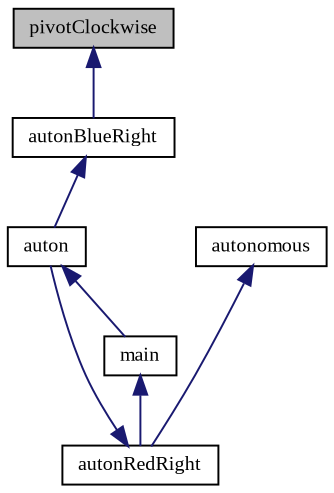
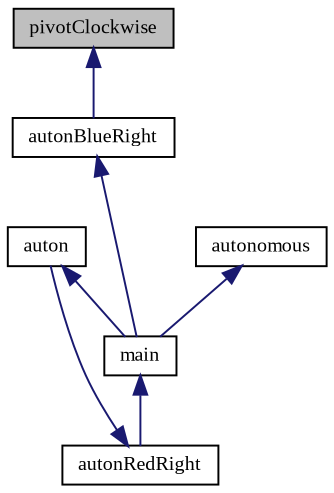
  digraph {
    fontname="Liberation Serif"
    rankdir=TB
    node [color=black fillcolor=white fontname="Liberation Serif" fontsize=10 shape=record style=filled]
    edge [color=midnightblue dir=back fontname="Liberation Serif" fontsize=10 labelfontname=Helvetica labelfontsize=10 style=solid]
    n1 [fillcolor=grey75 fontcolor=black height=0.2 label=pivotClockwise width=0.4]
    n2 [height=0.2 label=autonBlueRight width=0.4]
    n3 [height=0.2 label=auton width=0.4]
    n4 [height=0.2 label=autonRedRight width=0.4]
    n5 [height=0.2 label=main width=0.4]
    n6 [height=0.2 label=autonomous width=0.4]
    n1 -> n2
-   n2 -> n3
+   n2 -> n5
    n3 -> n5
    n4 -> n3
    n5 -> n4
-   n6 -> n4
+   n6 -> n5
  }
